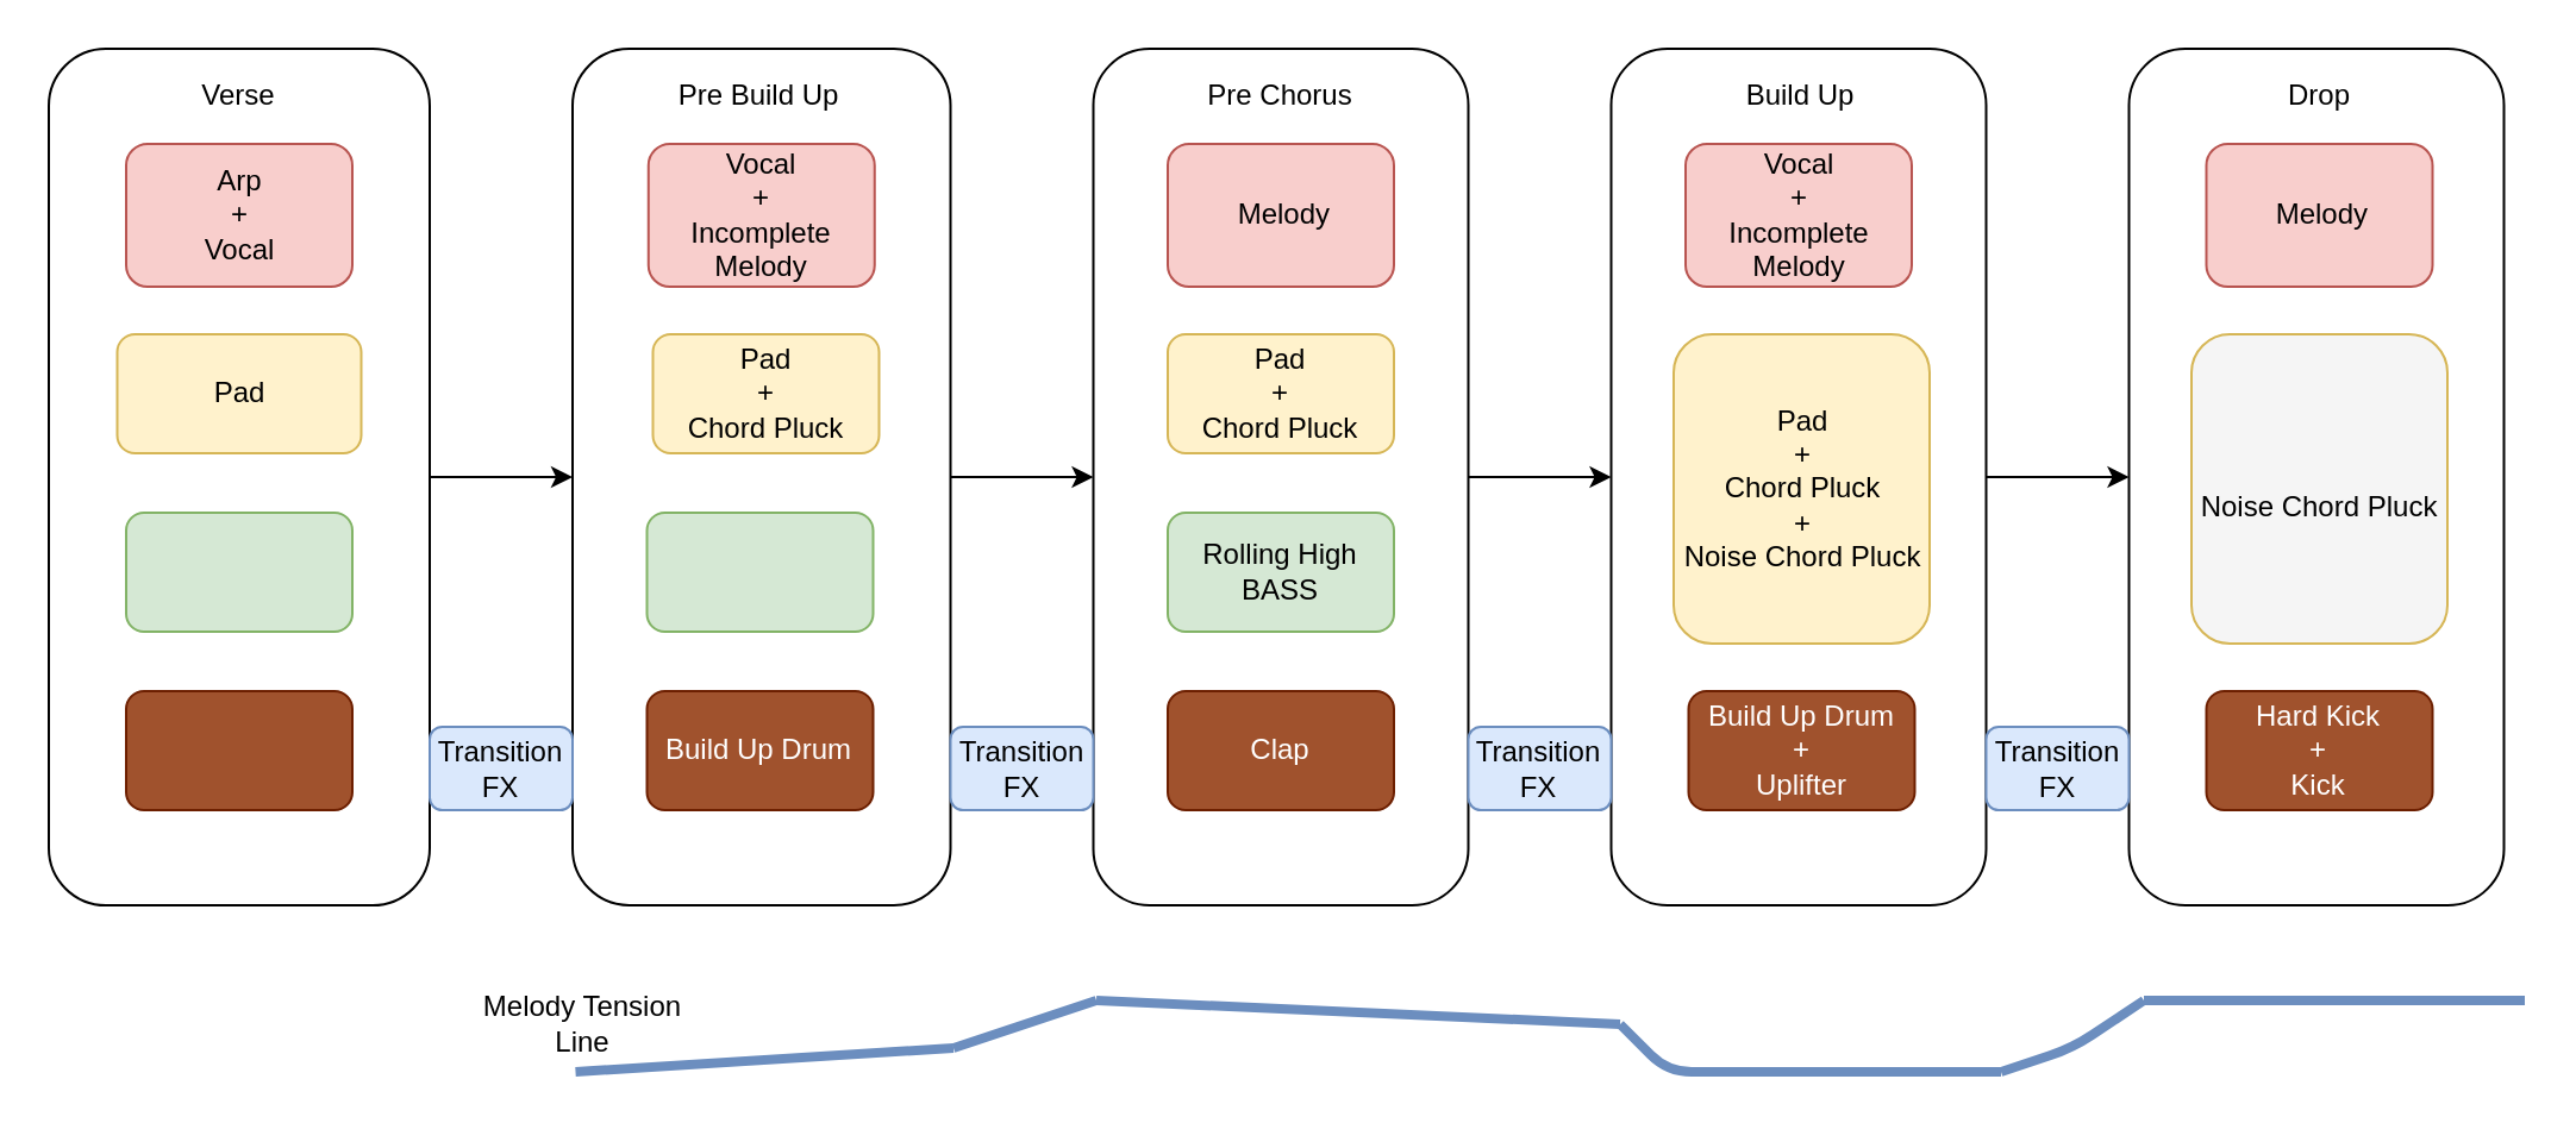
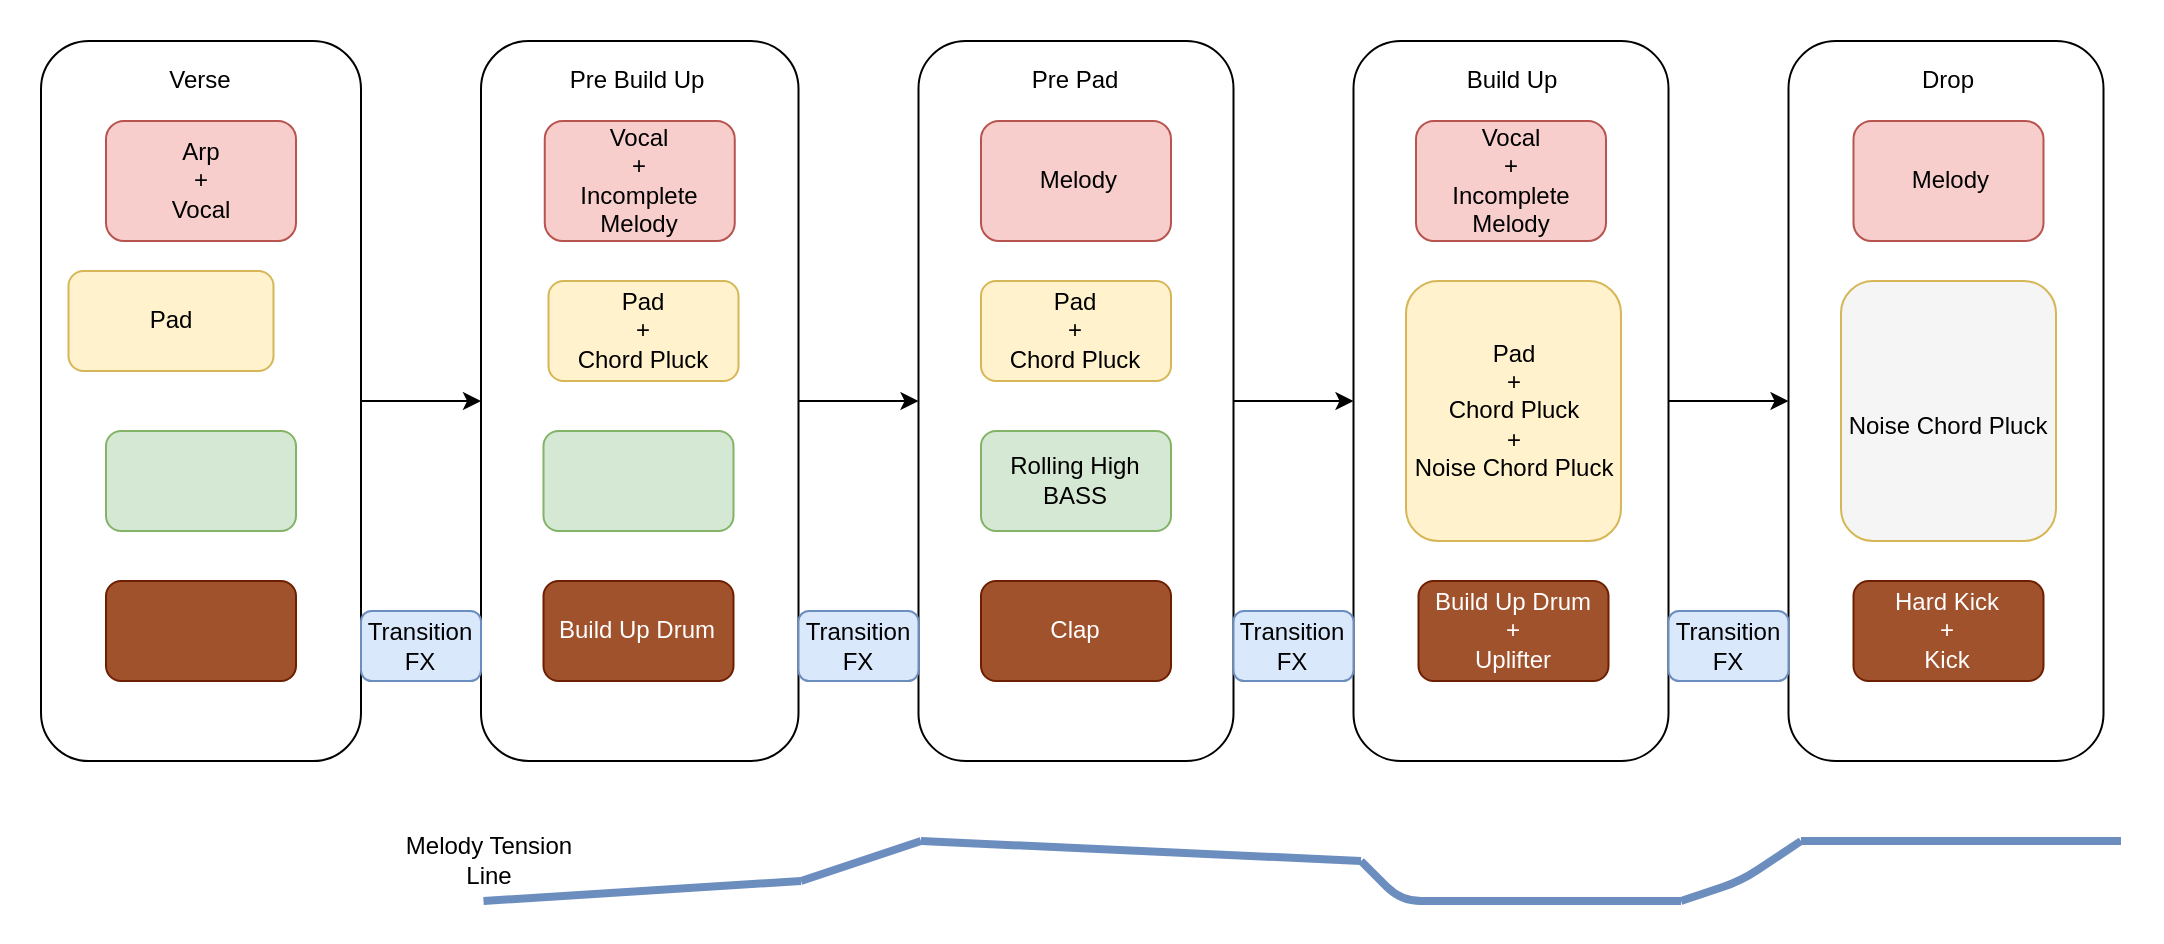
  <mxCell id="0" />
  <mxCell id="1" parent="0" />
  <mxCell id="2" style="edgeStyle=orthogonalEdgeStyle;rounded=0;orthogonalLoop=1;jettySize=auto;html=1;exitX=1;exitY=0.5;exitDx=0;exitDy=0;" parent="1" source="3" target="5" edge="1"><mxGeometry relative="1" as="geometry" /></mxCell>
  <mxCell id="3" value="" style="rounded=1;whiteSpace=wrap;html=1;" parent="1" vertex="1"><mxGeometry x="20" y="20" width="160" height="360" as="geometry" /></mxCell>
  <mxCell id="4" style="edgeStyle=orthogonalEdgeStyle;rounded=0;orthogonalLoop=1;jettySize=auto;html=1;entryX=0;entryY=0.5;entryDx=0;entryDy=0;" parent="1" source="5" target="12" edge="1"><mxGeometry relative="1" as="geometry" /></mxCell>
  <mxCell id="5" value="" style="rounded=1;whiteSpace=wrap;html=1;" parent="1" vertex="1"><mxGeometry x="240" y="20" width="158.75" height="360" as="geometry" /></mxCell>
- <mxCell id="6" value="Pad" style="rounded=1;whiteSpace=wrap;html=1;fillColor=#fff2cc;strokeColor=#d6b656;" parent="1" vertex="1"><mxGeometry x="48.75" y="140" width="102.5" height="50" as="geometry" /></mxCell>
+ <mxCell id="6" value="Pad" style="rounded=1;whiteSpace=wrap;html=1;fillColor=#fff2cc;strokeColor=#d6b656;" parent="1" vertex="1"><mxGeometry x="33.75" y="135" width="102.5" height="50" as="geometry" /></mxCell>
  <mxCell id="7" value="Verse" style="text;html=1;strokeColor=none;fillColor=none;align=center;verticalAlign=middle;whiteSpace=wrap;rounded=0;" parent="1" vertex="1"><mxGeometry x="80" y="30" width="40" height="20" as="geometry" /></mxCell>
  <mxCell id="8" value="Pre Build Up" style="text;html=1;strokeColor=none;fillColor=none;align=center;verticalAlign=middle;whiteSpace=wrap;rounded=0;" parent="1" vertex="1"><mxGeometry x="271.25" y="25" width="95" height="30" as="geometry" /></mxCell>
  <mxCell id="9" value="Pad &lt;br&gt;+ &lt;br&gt;Chord Pluck" style="rounded=1;whiteSpace=wrap;html=1;fillColor=#fff2cc;strokeColor=#d6b656;" parent="1" vertex="1"><mxGeometry x="273.75" y="140" width="95" height="50" as="geometry" /></mxCell>
  <mxCell id="10" value="Build Up Drum" style="rounded=1;whiteSpace=wrap;html=1;fillColor=#a0522d;strokeColor=#6D1F00;fontColor=#ffffff;" parent="1" vertex="1"><mxGeometry x="271.25" y="290" width="95" height="50" as="geometry" /></mxCell>
  <mxCell id="11" style="edgeStyle=orthogonalEdgeStyle;rounded=0;orthogonalLoop=1;jettySize=auto;html=1;" parent="1" source="12" target="22" edge="1"><mxGeometry relative="1" as="geometry" /></mxCell>
  <mxCell id="12" value="" style="rounded=1;whiteSpace=wrap;html=1;" parent="1" vertex="1"><mxGeometry x="458.75" y="20" width="157.5" height="360" as="geometry" /></mxCell>
- <mxCell id="13" value="Pre Chorus" style="text;html=1;strokeColor=none;fillColor=none;align=center;verticalAlign=middle;whiteSpace=wrap;rounded=0;" parent="1" vertex="1"><mxGeometry x="502" y="30" width="71" height="20" as="geometry" /></mxCell>
+ <mxCell id="13" value="Pre Pad" style="text;html=1;strokeColor=none;fillColor=none;align=center;verticalAlign=middle;whiteSpace=wrap;rounded=0;" parent="1" vertex="1"><mxGeometry x="502" y="30" width="71" height="20" as="geometry" /></mxCell>
  <mxCell id="14" value="&amp;nbsp;Melody" style="rounded=1;whiteSpace=wrap;html=1;fillColor=#f8cecc;strokeColor=#b85450;" parent="1" vertex="1"><mxGeometry x="490" y="60" width="95" height="60" as="geometry" /></mxCell>
  <mxCell id="15" value="Pad &lt;br&gt;+ &lt;br&gt;Chord Pluck" style="rounded=1;whiteSpace=wrap;html=1;fillColor=#fff2cc;strokeColor=#d6b656;" parent="1" vertex="1"><mxGeometry x="490" y="140" width="95" height="50" as="geometry" /></mxCell>
  <mxCell id="16" value="Rolling High BASS" style="rounded=1;whiteSpace=wrap;html=1;fillColor=#d5e8d4;strokeColor=#82b366;" parent="1" vertex="1"><mxGeometry x="490" y="215" width="95" height="50" as="geometry" /></mxCell>
  <mxCell id="17" value="" style="rounded=1;whiteSpace=wrap;html=1;fillColor=#d5e8d4;strokeColor=#82b366;" parent="1" vertex="1"><mxGeometry x="271.25" y="215" width="95" height="50" as="geometry" /></mxCell>
  <mxCell id="18" value="" style="rounded=1;whiteSpace=wrap;html=1;fillColor=#d5e8d4;strokeColor=#82b366;" parent="1" vertex="1"><mxGeometry x="52.5" y="215" width="95" height="50" as="geometry" /></mxCell>
  <mxCell id="19" value="Clap" style="rounded=1;whiteSpace=wrap;html=1;fillColor=#a0522d;strokeColor=#6D1F00;fontColor=#ffffff;" parent="1" vertex="1"><mxGeometry x="490" y="290" width="95" height="50" as="geometry" /></mxCell>
  <mxCell id="20" value="" style="rounded=1;whiteSpace=wrap;html=1;fillColor=#a0522d;strokeColor=#6D1F00;fontColor=#ffffff;" parent="1" vertex="1"><mxGeometry x="52.5" y="290" width="95" height="50" as="geometry" /></mxCell>
  <mxCell id="21" style="edgeStyle=orthogonalEdgeStyle;rounded=1;jumpSize=10;orthogonalLoop=1;jettySize=auto;html=1;entryX=0;entryY=0.5;entryDx=0;entryDy=0;strokeWidth=1;fontSize=12;" edge="1" parent="1" source="22" target="26"><mxGeometry relative="1" as="geometry" /></mxCell>
  <mxCell id="22" value="" style="rounded=1;whiteSpace=wrap;html=1;" parent="1" vertex="1"><mxGeometry x="676.25" y="20" width="157.5" height="360" as="geometry" /></mxCell>
  <mxCell id="23" value="Build Up" style="text;html=1;strokeColor=none;fillColor=none;align=center;verticalAlign=middle;whiteSpace=wrap;rounded=0;" parent="1" vertex="1"><mxGeometry x="706.25" y="30" width="100" height="20" as="geometry" /></mxCell>
  <mxCell id="24" value="Pad &lt;br&gt;+ &lt;br&gt;Chord Pluck&lt;br&gt;+&lt;br&gt;Noise Chord Pluck" style="rounded=1;whiteSpace=wrap;html=1;fillColor=#fff2cc;strokeColor=#d6b656;" parent="1" vertex="1"><mxGeometry x="702.5" y="140" width="107.5" height="130" as="geometry" /></mxCell>
  <mxCell id="25" value="Build Up Drum&lt;br&gt;+&lt;br&gt;Uplifter" style="rounded=1;whiteSpace=wrap;html=1;fillColor=#a0522d;strokeColor=#6D1F00;fontColor=#ffffff;" parent="1" vertex="1"><mxGeometry x="708.75" y="290" width="95" height="50" as="geometry" /></mxCell>
  <mxCell id="26" value="" style="rounded=1;whiteSpace=wrap;html=1;" parent="1" vertex="1"><mxGeometry x="893.75" y="20" width="157.5" height="360" as="geometry" /></mxCell>
  <mxCell id="27" value="Drop" style="text;html=1;strokeColor=none;fillColor=none;align=center;verticalAlign=middle;whiteSpace=wrap;rounded=0;" parent="1" vertex="1"><mxGeometry x="923.75" y="30" width="100" height="20" as="geometry" /></mxCell>
  <mxCell id="28" value="&lt;br&gt;Noise Chord Pluck" style="rounded=1;whiteSpace=wrap;html=1;fillColor=#f5f5f5;strokeColor=#d6b656;" parent="1" vertex="1"><mxGeometry x="920" y="140" width="107.5" height="130" as="geometry" /></mxCell>
  <mxCell id="29" value="Hard Kick&lt;br&gt;+&lt;br&gt;Kick" style="rounded=1;whiteSpace=wrap;html=1;fillColor=#a0522d;strokeColor=#6D1F00;fontColor=#ffffff;" parent="1" vertex="1"><mxGeometry x="926.25" y="290" width="95" height="50" as="geometry" /></mxCell>
  <mxCell id="30" value="&amp;nbsp;Melody" style="rounded=1;whiteSpace=wrap;html=1;fillColor=#f8cecc;strokeColor=#b85450;" parent="1" vertex="1"><mxGeometry x="926.25" y="60" width="95" height="60" as="geometry" /></mxCell>
  <mxCell id="31" value="" style="endArrow=none;html=1;fontSize=12;fillColor=#dae8fc;strokeColor=#6c8ebf;rounded=1;jumpSize=10;strokeWidth=4;" parent="1" edge="1"><mxGeometry width="50" height="50" relative="1" as="geometry"><mxPoint x="241.25" y="450" as="sourcePoint" /><mxPoint x="400" y="440" as="targetPoint" /><Array as="points" /></mxGeometry></mxCell>
  <mxCell id="32" value="" style="endArrow=none;html=1;fontSize=12;fillColor=#dae8fc;strokeColor=#6c8ebf;rounded=1;jumpSize=10;strokeWidth=4;" parent="1" edge="1"><mxGeometry width="50" height="50" relative="1" as="geometry"><mxPoint x="400" y="440" as="sourcePoint" /><mxPoint x="460" y="420" as="targetPoint" /><Array as="points" /></mxGeometry></mxCell>
  <mxCell id="33" value="" style="endArrow=none;html=1;fontSize=12;fillColor=#dae8fc;strokeColor=#6c8ebf;rounded=1;jumpSize=10;strokeWidth=4;" parent="1" edge="1"><mxGeometry width="50" height="50" relative="1" as="geometry"><mxPoint x="460" y="420" as="sourcePoint" /><mxPoint x="680" y="430" as="targetPoint" /><Array as="points" /></mxGeometry></mxCell>
  <mxCell id="34" value="" style="endArrow=none;html=1;strokeWidth=4;fontSize=12;fillColor=#dae8fc;strokeColor=#6c8ebf;" parent="1" edge="1"><mxGeometry width="50" height="50" relative="1" as="geometry"><mxPoint x="680" y="430" as="sourcePoint" /><mxPoint x="840" y="450" as="targetPoint" /><Array as="points"><mxPoint x="700" y="450" /></Array></mxGeometry></mxCell>
  <mxCell id="35" value="" style="endArrow=none;html=1;strokeWidth=4;fontSize=12;fillColor=#dae8fc;strokeColor=#6c8ebf;" parent="1" edge="1"><mxGeometry width="50" height="50" relative="1" as="geometry"><mxPoint x="840" y="450" as="sourcePoint" /><mxPoint x="900" y="420" as="targetPoint" /><Array as="points"><mxPoint x="870" y="440" /></Array></mxGeometry></mxCell>
  <mxCell id="36" value="" style="endArrow=none;html=1;strokeWidth=4;fontSize=12;fillColor=#dae8fc;strokeColor=#6c8ebf;" parent="1" edge="1"><mxGeometry width="50" height="50" relative="1" as="geometry"><mxPoint x="900" y="420" as="sourcePoint" /><mxPoint x="1060" y="420" as="targetPoint" /></mxGeometry></mxCell>
  <mxCell id="37" value="Melody Tension&lt;br&gt;Line" style="text;html=1;strokeColor=none;fillColor=none;align=center;verticalAlign=middle;whiteSpace=wrap;rounded=0;fontSize=12;" parent="1" vertex="1"><mxGeometry x="190" y="420" width="109" height="20" as="geometry" /></mxCell>
  <mxCell id="38" value="Arp&lt;br&gt;+&lt;br&gt;Vocal" style="rounded=1;whiteSpace=wrap;html=1;fillColor=#f8cecc;strokeColor=#b85450;" vertex="1" parent="1"><mxGeometry x="52.5" y="60" width="95" height="60" as="geometry" /></mxCell>
  <mxCell id="39" value="Vocal&lt;br&gt;+&lt;br&gt;Incomplete Melody" style="rounded=1;whiteSpace=wrap;html=1;fillColor=#f8cecc;strokeColor=#b85450;" vertex="1" parent="1"><mxGeometry x="271.88" y="60" width="95" height="60" as="geometry" /></mxCell>
  <mxCell id="40" value="Vocal&lt;br&gt;+&lt;br&gt;Incomplete Melody" style="rounded=1;whiteSpace=wrap;html=1;fillColor=#f8cecc;strokeColor=#b85450;" vertex="1" parent="1"><mxGeometry x="707.5" y="60" width="95" height="60" as="geometry" /></mxCell>
  <mxCell id="41" value="Transition FX" style="rounded=1;whiteSpace=wrap;html=1;fontSize=12;fillColor=#dae8fc;strokeColor=#6c8ebf;" vertex="1" parent="1"><mxGeometry x="180" y="305" width="60" height="35" as="geometry" /></mxCell>
  <mxCell id="42" value="Transition FX" style="rounded=1;whiteSpace=wrap;html=1;fontSize=12;fillColor=#dae8fc;strokeColor=#6c8ebf;" vertex="1" parent="1"><mxGeometry x="398.75" y="305" width="60" height="35" as="geometry" /></mxCell>
  <mxCell id="43" value="Transition FX" style="rounded=1;whiteSpace=wrap;html=1;fontSize=12;fillColor=#dae8fc;strokeColor=#6c8ebf;" vertex="1" parent="1"><mxGeometry x="616.25" y="305" width="60" height="35" as="geometry" /></mxCell>
  <mxCell id="44" value="Transition FX" style="rounded=1;whiteSpace=wrap;html=1;fontSize=12;fillColor=#dae8fc;strokeColor=#6c8ebf;" vertex="1" parent="1"><mxGeometry x="833.75" y="305" width="60" height="35" as="geometry" /></mxCell>
